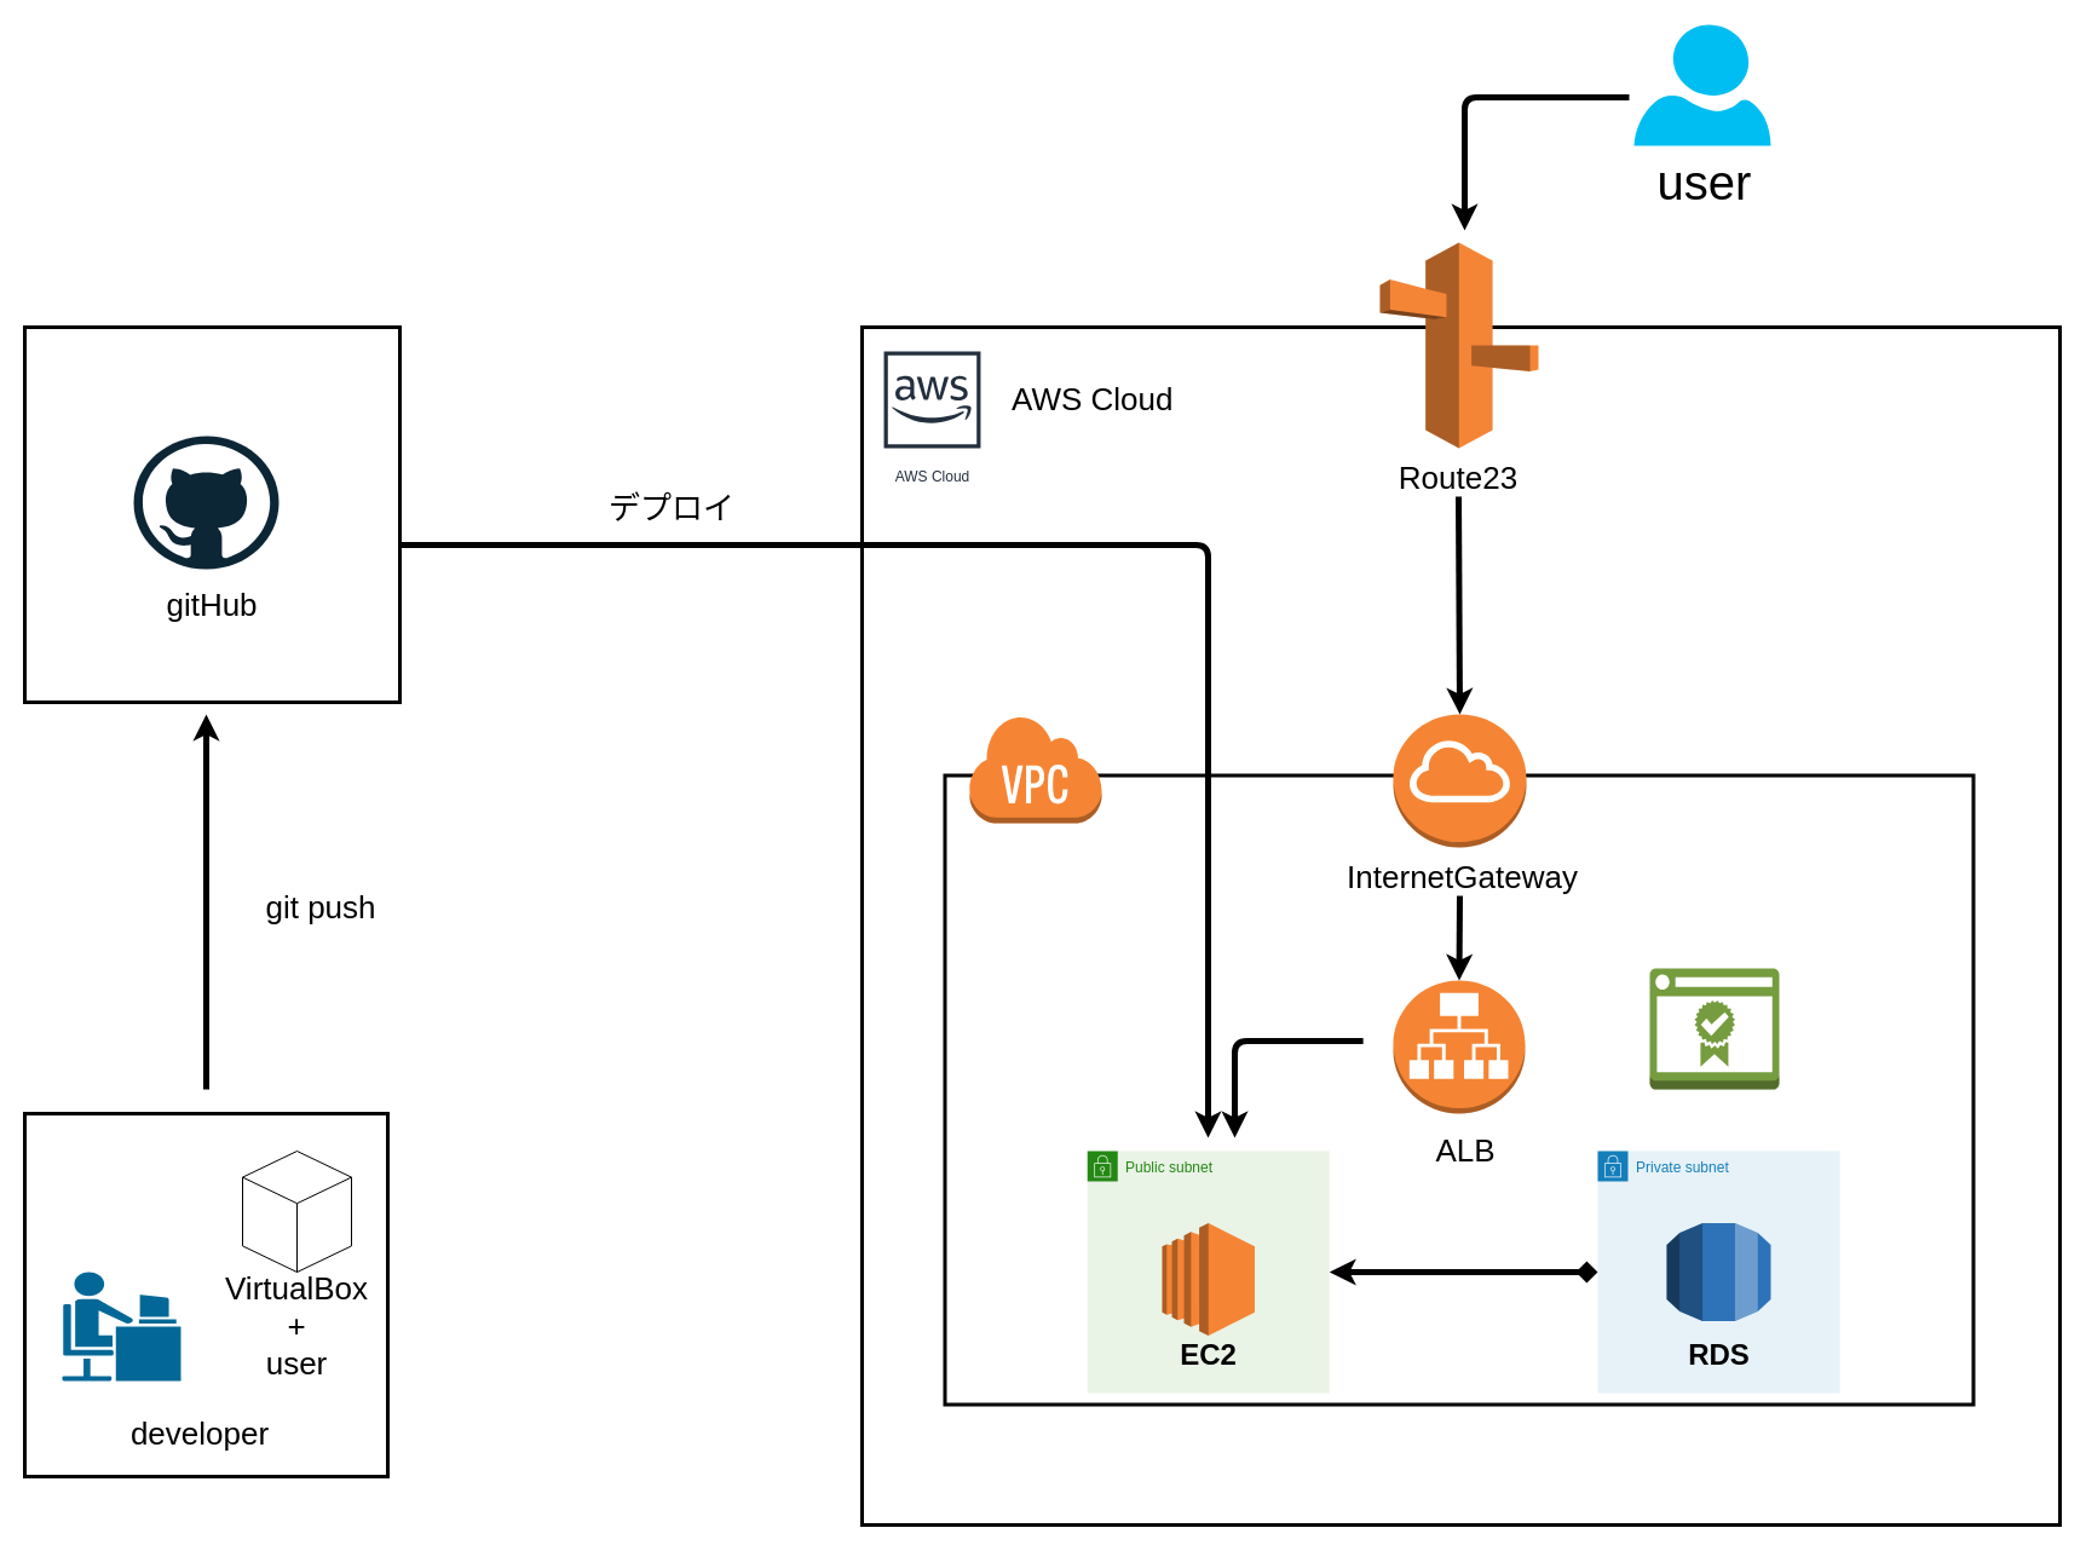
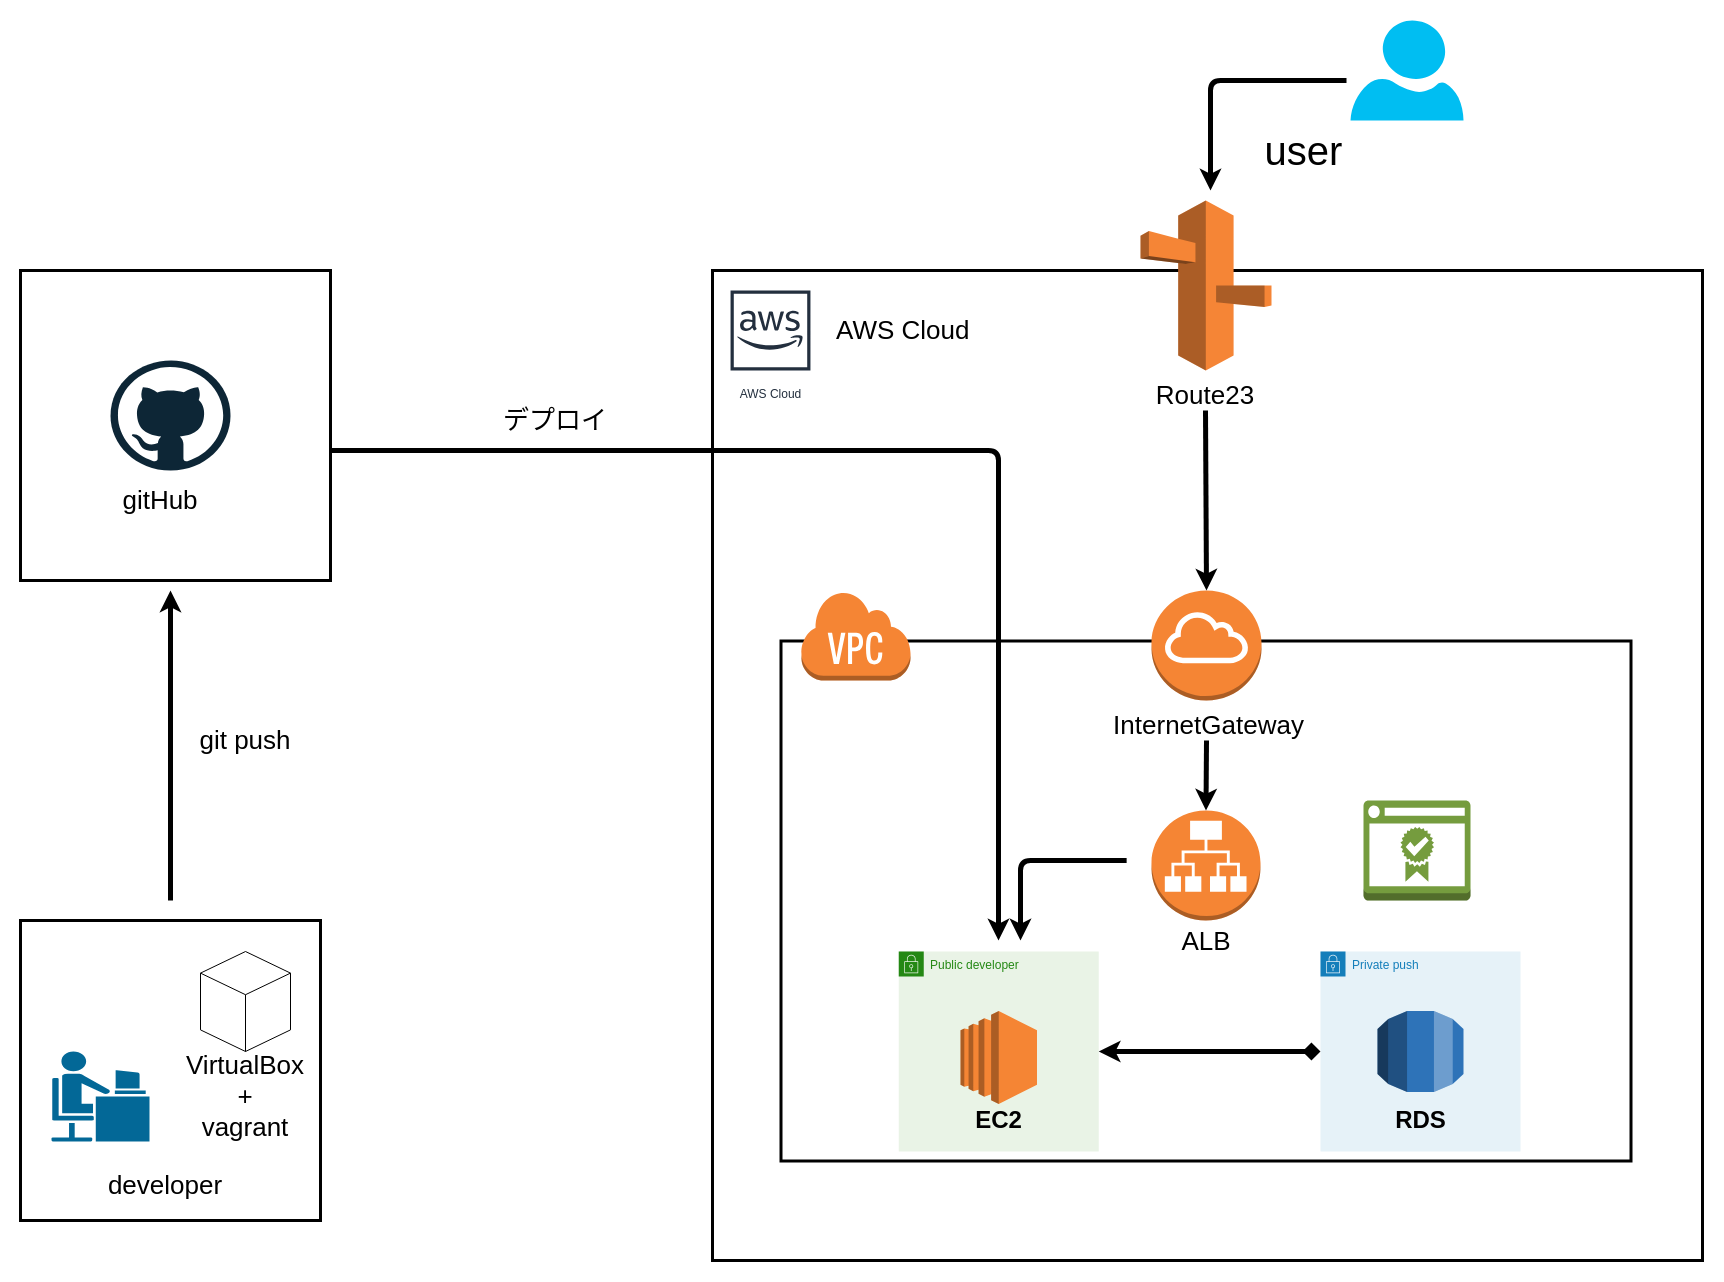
  <mxCell id="0" />
  <mxCell id="1" parent="0" />
  <mxCell id="2" value="" style="whiteSpace=wrap;html=1;aspect=fixed;strokeWidth=3;" parent="1" vertex="1"><mxGeometry x="20" y="920" width="300" height="300" as="geometry" /></mxCell>
  <mxCell id="3" value="" style="whiteSpace=wrap;html=1;aspect=fixed;strokeWidth=3;" parent="1" vertex="1"><mxGeometry x="20" y="270" width="310" height="310" as="geometry" /></mxCell>
  <mxCell id="4" value="" style="shape=mxgraph.cisco.people.androgenous_person;html=1;pointerEvents=1;dashed=0;fillColor=#036897;strokeColor=#ffffff;strokeWidth=2;verticalLabelPosition=bottom;verticalAlign=top;align=center;outlineConnect=0;fontSize=25;" parent="1" vertex="1"><mxGeometry x="50" y="1050" width="100" height="92" as="geometry" /></mxCell>
  <mxCell id="5" value="" style="html=1;whiteSpace=wrap;shape=isoCube2;backgroundOutline=1;isoAngle=15;fontSize=25;" parent="1" vertex="1"><mxGeometry x="200" y="951" width="90" height="100" as="geometry" /></mxCell>
  <mxCell id="6" value="" style="dashed=0;outlineConnect=0;html=1;align=center;labelPosition=center;verticalLabelPosition=bottom;verticalAlign=top;shape=mxgraph.weblogos.github;fontSize=26;" parent="1" vertex="1"><mxGeometry x="110" y="360" width="120" height="110" as="geometry" /></mxCell>
  <mxCell id="7" value="" style="whiteSpace=wrap;html=1;aspect=fixed;fontSize=26;strokeWidth=3;" parent="1" vertex="1"><mxGeometry x="712" y="270" width="990" height="990" as="geometry" /></mxCell>
  <mxCell id="8" value="AWS Cloud" style="outlineConnect=0;fontColor=#232F3E;gradientColor=none;strokeColor=#232F3E;fillColor=#ffffff;dashed=0;verticalLabelPosition=bottom;verticalAlign=top;align=center;html=1;fontSize=12;fontStyle=0;aspect=fixed;shape=mxgraph.aws4.resourceIcon;resIcon=mxgraph.aws4.aws_cloud;" parent="1" vertex="1"><mxGeometry x="720" y="280" width="100" height="100" as="geometry" /></mxCell>
  <mxCell id="9" value="" style="rounded=0;whiteSpace=wrap;html=1;fontSize=26;strokeWidth=3;" parent="1" vertex="1"><mxGeometry x="780.5" y="640.5" width="850" height="520" as="geometry" /></mxCell>
  <mxCell id="10" value="" style="outlineConnect=0;dashed=0;verticalLabelPosition=bottom;verticalAlign=top;align=center;html=1;shape=mxgraph.aws3.virtual_private_cloud;fillColor=#F58534;gradientColor=none;fontSize=26;" parent="1" vertex="1"><mxGeometry x="800" y="590" width="110" height="90" as="geometry" /></mxCell>
  <mxCell id="11" value="" style="outlineConnect=0;dashed=0;verticalLabelPosition=bottom;verticalAlign=top;align=center;html=1;shape=mxgraph.aws3.internet_gateway;fillColor=#F58534;gradientColor=none;fontSize=26;" parent="1" vertex="1"><mxGeometry x="1151" y="590" width="110" height="110" as="geometry" /></mxCell>
- <mxCell id="12" value="Public subnet" style="points=[[0,0],[0.25,0],[0.5,0],[0.75,0],[1,0],[1,0.25],[1,0.5],[1,0.75],[1,1],[0.75,1],[0.5,1],[0.25,1],[0,1],[0,0.75],[0,0.5],[0,0.25]];outlineConnect=0;gradientColor=none;html=1;whiteSpace=wrap;fontSize=12;fontStyle=0;shape=mxgraph.aws4.group;grIcon=mxgraph.aws4.group_security_group;grStroke=0;strokeColor=#248814;fillColor=#E9F3E6;verticalAlign=top;align=left;spacingLeft=30;fontColor=#248814;dashed=0;" parent="1" vertex="1"><mxGeometry x="898.25" y="951" width="200" height="200" as="geometry" /></mxCell>
- <mxCell id="13" value="Private subnet" style="points=[[0,0],[0.25,0],[0.5,0],[0.75,0],[1,0],[1,0.25],[1,0.5],[1,0.75],[1,1],[0.75,1],[0.5,1],[0.25,1],[0,1],[0,0.75],[0,0.5],[0,0.25]];outlineConnect=0;gradientColor=none;html=1;whiteSpace=wrap;fontSize=12;fontStyle=0;shape=mxgraph.aws4.group;grIcon=mxgraph.aws4.group_security_group;grStroke=0;strokeColor=#147EBA;fillColor=#E6F2F8;verticalAlign=top;align=left;spacingLeft=30;fontColor=#147EBA;dashed=0;" parent="1" vertex="1"><mxGeometry x="1320" y="951" width="200" height="200" as="geometry" /></mxCell>
+ <mxCell id="12" value="Public developer" style="points=[[0,0],[0.25,0],[0.5,0],[0.75,0],[1,0],[1,0.25],[1,0.5],[1,0.75],[1,1],[0.75,1],[0.5,1],[0.25,1],[0,1],[0,0.75],[0,0.5],[0,0.25]];outlineConnect=0;gradientColor=none;html=1;whiteSpace=wrap;fontSize=12;fontStyle=0;shape=mxgraph.aws4.group;grIcon=mxgraph.aws4.group_security_group;grStroke=0;strokeColor=#248814;fillColor=#E9F3E6;verticalAlign=top;align=left;spacingLeft=30;fontColor=#248814;dashed=0;" parent="1" vertex="1"><mxGeometry x="898.25" y="951" width="200" height="200" as="geometry" /></mxCell>
+ <mxCell id="13" value="Private push" style="points=[[0,0],[0.25,0],[0.5,0],[0.75,0],[1,0],[1,0.25],[1,0.5],[1,0.75],[1,1],[0.75,1],[0.5,1],[0.25,1],[0,1],[0,0.75],[0,0.5],[0,0.25]];outlineConnect=0;gradientColor=none;html=1;whiteSpace=wrap;fontSize=12;fontStyle=0;shape=mxgraph.aws4.group;grIcon=mxgraph.aws4.group_security_group;grStroke=0;strokeColor=#147EBA;fillColor=#E6F2F8;verticalAlign=top;align=left;spacingLeft=30;fontColor=#147EBA;dashed=0;" parent="1" vertex="1"><mxGeometry x="1320" y="951" width="200" height="200" as="geometry" /></mxCell>
  <mxCell id="14" value="" style="outlineConnect=0;dashed=0;verticalLabelPosition=bottom;verticalAlign=top;align=center;html=1;shape=mxgraph.aws3.rds;fillColor=#2E73B8;gradientColor=none;fontSize=26;" parent="1" vertex="1"><mxGeometry x="1377" y="1010.5" width="86" height="81" as="geometry" /></mxCell>
  <mxCell id="15" value="" style="outlineConnect=0;dashed=0;verticalLabelPosition=bottom;verticalAlign=top;align=center;html=1;shape=mxgraph.aws3.application_load_balancer;fillColor=#F58534;gradientColor=none;fontSize=26;" parent="1" vertex="1"><mxGeometry x="1151" y="810" width="109" height="110" as="geometry" /></mxCell>
  <mxCell id="16" value="" style="outlineConnect=0;dashed=0;verticalLabelPosition=bottom;verticalAlign=top;align=center;html=1;shape=mxgraph.aws3.ec2;fillColor=#F58534;gradientColor=none;fontSize=26;" parent="1" vertex="1"><mxGeometry x="960" y="1010.5" width="76.5" height="93" as="geometry" /></mxCell>
  <mxCell id="17" value="" style="outlineConnect=0;dashed=0;verticalLabelPosition=bottom;verticalAlign=top;align=center;html=1;shape=mxgraph.aws3.route_53;fillColor=#F58536;gradientColor=none;fontSize=26;" parent="1" vertex="1"><mxGeometry x="1140" y="200" width="131" height="170" as="geometry" /></mxCell>
  <mxCell id="18" value="" style="edgeStyle=segmentEdgeStyle;endArrow=classic;html=1;fontSize=26;strokeWidth=5;" parent="1" edge="1"><mxGeometry width="50" height="50" relative="1" as="geometry"><mxPoint x="1346" y="80" as="sourcePoint" /><mxPoint x="1210" y="190" as="targetPoint" /><Array as="points"><mxPoint x="1210" y="80" /></Array></mxGeometry></mxCell>
  <mxCell id="19" value="" style="verticalLabelPosition=bottom;html=1;verticalAlign=top;align=center;strokeColor=none;fillColor=#00BEF2;shape=mxgraph.azure.user;fontSize=26;direction=east;" parent="1" vertex="1"><mxGeometry x="1350" y="20" width="113" height="100" as="geometry" /></mxCell>
- <mxCell id="20" value="&lt;font style=&quot;font-size: 40px&quot;&gt;user&lt;/font&gt;" style="text;html=1;align=center;verticalAlign=middle;resizable=0;points=[];autosize=1;strokeColor=none;fontSize=26;" parent="1" vertex="1"><mxGeometry x="1363" y="130" width="90" height="40" as="geometry" /></mxCell>
+ <mxCell id="20" value="&lt;font style=&quot;font-size: 40px&quot;&gt;user&lt;/font&gt;" style="text;html=1;align=center;verticalAlign=middle;resizable=0;points=[];autosize=1;strokeColor=none;fontSize=26;" parent="1" vertex="1"><mxGeometry x="1258" y="130" width="90" height="40" as="geometry" /></mxCell>
  <mxCell id="21" value="EC2" style="text;strokeColor=none;fillColor=none;html=1;fontSize=24;fontStyle=1;verticalAlign=middle;align=center;rotation=0;" parent="1" vertex="1"><mxGeometry x="973.25" y="1110" width="50" height="20" as="geometry" /></mxCell>
  <mxCell id="22" value="RDS" style="text;strokeColor=none;fillColor=none;html=1;fontSize=24;fontStyle=1;verticalAlign=middle;align=center;rotation=0;" parent="1" vertex="1"><mxGeometry x="1395" y="1110" width="50" height="20" as="geometry" /></mxCell>
  <mxCell id="23" value="" style="endArrow=diamond;startArrow=classic;html=1;fontSize=26;strokeWidth=5;entryX=0;entryY=0.5;entryDx=0;entryDy=0;" parent="1" source="12" target="13" edge="1"><mxGeometry width="50" height="50" relative="1" as="geometry"><mxPoint x="1155.63" y="1070" as="sourcePoint" /><mxPoint x="1205.63" y="1020" as="targetPoint" /></mxGeometry></mxCell>
  <mxCell id="24" value="" style="edgeStyle=segmentEdgeStyle;endArrow=classic;html=1;fontSize=26;strokeWidth=5;" parent="1" edge="1"><mxGeometry width="50" height="50" relative="1" as="geometry"><mxPoint x="1126.14" y="860" as="sourcePoint" /><mxPoint x="1020" y="940" as="targetPoint" /><Array as="points"><mxPoint x="1020" y="860" /><mxPoint x="1020" y="940" /></Array></mxGeometry></mxCell>
  <mxCell id="25" value="" style="outlineConnect=0;dashed=0;verticalLabelPosition=bottom;verticalAlign=top;align=center;html=1;shape=mxgraph.aws3.certificate_manager_2;fillColor=#759C3E;gradientColor=none;fontSize=26;strokeColor=#FF0000;" parent="1" vertex="1"><mxGeometry x="1363" y="800" width="107" height="100" as="geometry" /></mxCell>
- <mxCell id="26" value="ALB" style="text;html=1;strokeColor=none;fillColor=none;align=center;verticalAlign=middle;whiteSpace=wrap;rounded=0;fontSize=26;" parent="1" vertex="1"><mxGeometry x="1190.5" y="941" width="40" height="20" as="geometry" /></mxCell>
+ <mxCell id="26" value="ALB" style="text;html=1;strokeColor=none;fillColor=none;align=center;verticalAlign=middle;whiteSpace=wrap;rounded=0;fontSize=26;" parent="1" vertex="1"><mxGeometry x="1185.5" y="931" width="40" height="20" as="geometry" /></mxCell>
  <mxCell id="27" value="Route23" style="text;html=1;strokeColor=none;fillColor=none;align=center;verticalAlign=middle;whiteSpace=wrap;rounded=0;fontSize=26;" parent="1" vertex="1"><mxGeometry x="1140" y="385" width="130" height="20" as="geometry" /></mxCell>
  <mxCell id="28" value="" style="endArrow=classic;html=1;fontSize=26;strokeWidth=5;entryX=0.5;entryY=0;entryDx=0;entryDy=0;entryPerimeter=0;" parent="1" target="15" edge="1"><mxGeometry width="50" height="50" relative="1" as="geometry"><mxPoint x="1206" y="740" as="sourcePoint" /><mxPoint x="1190" y="800" as="targetPoint" /></mxGeometry></mxCell>
  <mxCell id="29" value="InternetGateway" style="text;html=1;strokeColor=none;fillColor=none;align=center;verticalAlign=middle;whiteSpace=wrap;rounded=0;fontSize=26;rotation=0;" parent="1" vertex="1"><mxGeometry x="1185.5" y="710" width="44.5" height="30" as="geometry" /></mxCell>
  <mxCell id="30" value="" style="endArrow=classic;html=1;fontSize=26;strokeWidth=5;entryX=0.5;entryY=0;entryDx=0;entryDy=0;entryPerimeter=0;" parent="1" target="11" edge="1"><mxGeometry width="50" height="50" relative="1" as="geometry"><mxPoint x="1205" y="410" as="sourcePoint" /><mxPoint x="1212" y="590" as="targetPoint" /></mxGeometry></mxCell>
  <mxCell id="31" value="AWS Cloud&amp;nbsp;&amp;nbsp;" style="text;html=1;strokeColor=none;fillColor=none;align=center;verticalAlign=middle;whiteSpace=wrap;rounded=0;fontSize=26;" parent="1" vertex="1"><mxGeometry x="830" y="290" width="160" height="80" as="geometry" /></mxCell>
  <mxCell id="32" value="" style="edgeStyle=segmentEdgeStyle;endArrow=classic;html=1;fontSize=26;strokeWidth=5;exitX=1;exitY=0.581;exitDx=0;exitDy=0;exitPerimeter=0;" parent="1" source="3" edge="1"><mxGeometry width="50" height="50" relative="1" as="geometry"><mxPoint x="350" y="460" as="sourcePoint" /><mxPoint x="998" y="940" as="targetPoint" /><Array as="points"><mxPoint x="998" y="450" /></Array></mxGeometry></mxCell>
  <mxCell id="33" value="" style="edgeStyle=segmentEdgeStyle;endArrow=classic;html=1;fontSize=26;strokeWidth=5;" parent="1" edge="1"><mxGeometry width="50" height="50" relative="1" as="geometry"><mxPoint x="170" y="900" as="sourcePoint" /><mxPoint x="170" y="590" as="targetPoint" /><Array as="points"><mxPoint x="170" y="670" /><mxPoint x="170" y="670" /></Array></mxGeometry></mxCell>
  <mxCell id="34" value="デプロイ" style="text;html=1;strokeColor=none;fillColor=none;align=center;verticalAlign=middle;whiteSpace=wrap;rounded=0;fontSize=26;" parent="1" vertex="1"><mxGeometry x="490" y="410" width="130" height="20" as="geometry" /></mxCell>
- <mxCell id="35" value="git push" style="text;html=1;strokeColor=none;fillColor=none;align=center;verticalAlign=middle;whiteSpace=wrap;rounded=0;fontSize=26;" parent="1" vertex="1"><mxGeometry x="200" y="740" width="130" height="20" as="geometry" /></mxCell>
- <mxCell id="36" value="gitHub" style="text;html=1;strokeColor=none;fillColor=none;align=center;verticalAlign=middle;whiteSpace=wrap;rounded=0;fontSize=26;" parent="1" vertex="1"><mxGeometry x="110" y="490" width="130" height="20" as="geometry" /></mxCell>
+ <mxCell id="35" value="git push" style="text;html=1;strokeColor=none;fillColor=none;align=center;verticalAlign=middle;whiteSpace=wrap;rounded=0;fontSize=26;" parent="1" vertex="1"><mxGeometry x="180" y="730" width="130" height="20" as="geometry" /></mxCell>
+ <mxCell id="36" value="gitHub" style="text;html=1;strokeColor=none;fillColor=none;align=center;verticalAlign=middle;whiteSpace=wrap;rounded=0;fontSize=26;" parent="1" vertex="1"><mxGeometry x="95" y="490" width="130" height="20" as="geometry" /></mxCell>
  <mxCell id="37" value="developer" style="text;html=1;strokeColor=none;fillColor=none;align=center;verticalAlign=middle;whiteSpace=wrap;rounded=0;fontSize=26;" parent="1" vertex="1"><mxGeometry x="100" y="1175" width="130" height="20" as="geometry" /></mxCell>
- <mxCell id="38" value="VirtualBox&lt;br&gt;+&lt;br&gt;user" style="text;html=1;strokeColor=none;fillColor=none;align=center;verticalAlign=middle;whiteSpace=wrap;rounded=0;fontSize=26;" parent="1" vertex="1"><mxGeometry x="180" y="1056" width="130" height="80" as="geometry" /></mxCell>
+ <mxCell id="38" value="VirtualBox&lt;br&gt;+&lt;br&gt;vagrant" style="text;html=1;strokeColor=none;fillColor=none;align=center;verticalAlign=middle;whiteSpace=wrap;rounded=0;fontSize=26;" parent="1" vertex="1"><mxGeometry x="180" y="1056" width="130" height="80" as="geometry" /></mxCell>
